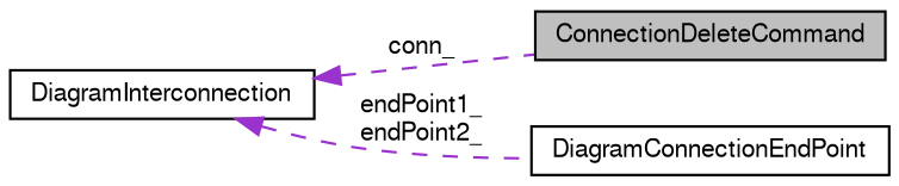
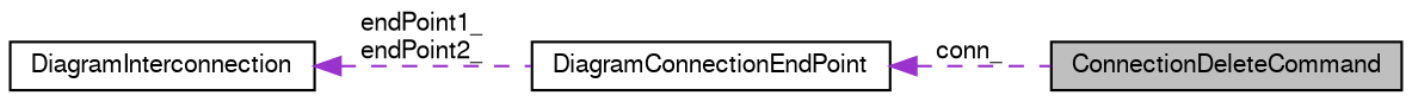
  digraph {
    rankdir=LR
    node [color=black fontname=FreeSans fontsize=10 shape=record]
    edge [color=darkorchid3 dir=back fontname=FreeSans fontsize=10 labelfontname=FreeSans labelfontsize=10 style=dashed]
    n1 [fillcolor=grey75 fontcolor=black height=0.2 label=ConnectionDeleteCommand style=filled width=0.4]
    n2 [height=0.2 label=DiagramInterconnection width=0.4]
    n3 [height=0.2 label=DiagramConnectionEndPoint width=0.4]
-   n2 -> n1 [label=conn_]
+   n3 -> n1 [label=conn_]
    n2 -> n3 [label="endPoint1_\nendPoint2_"]
  }
